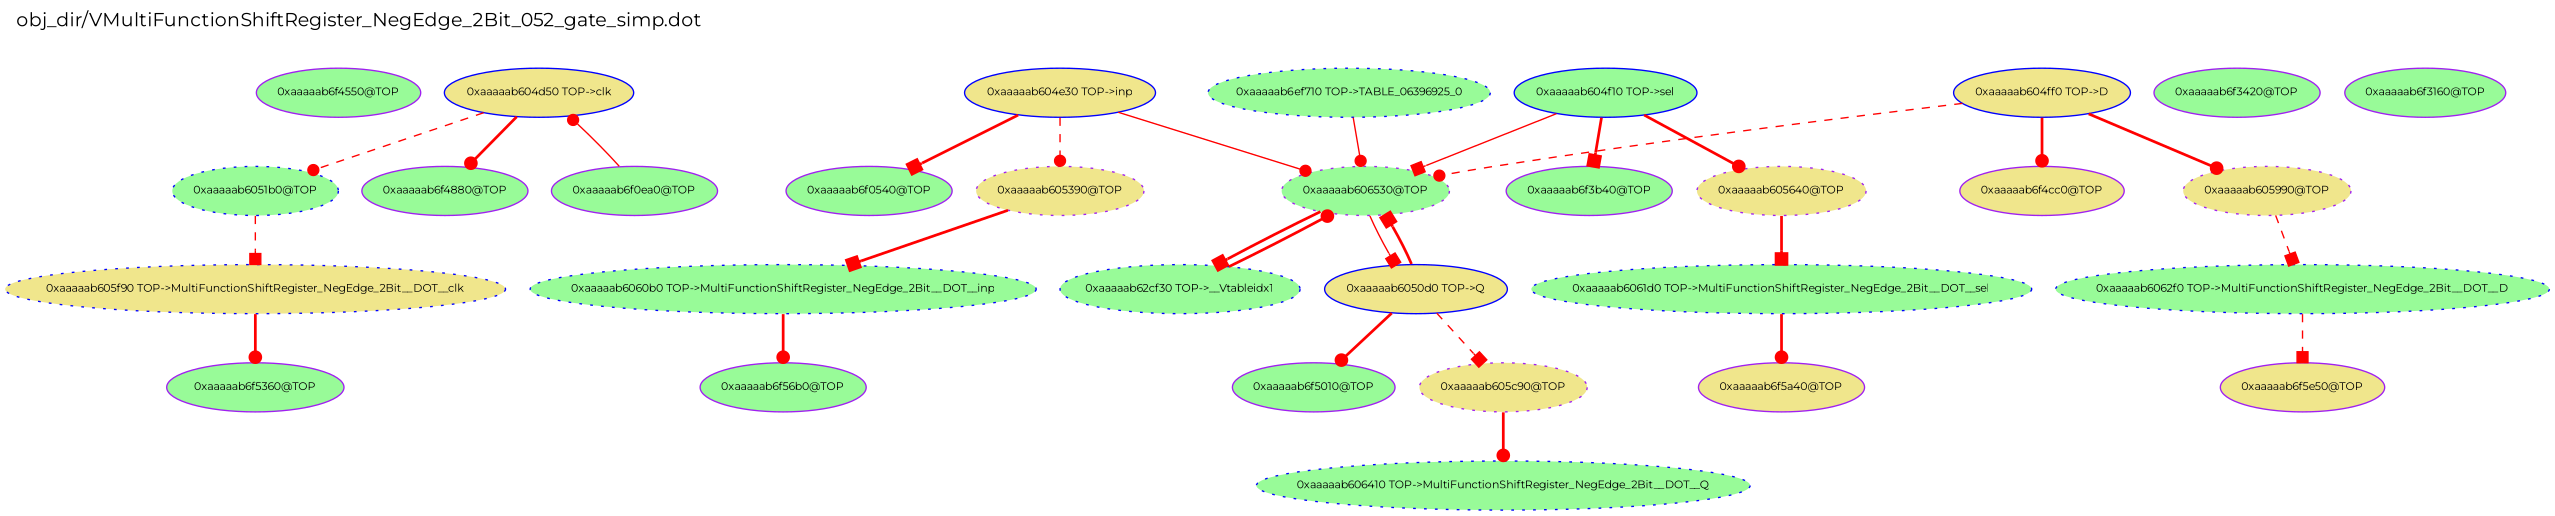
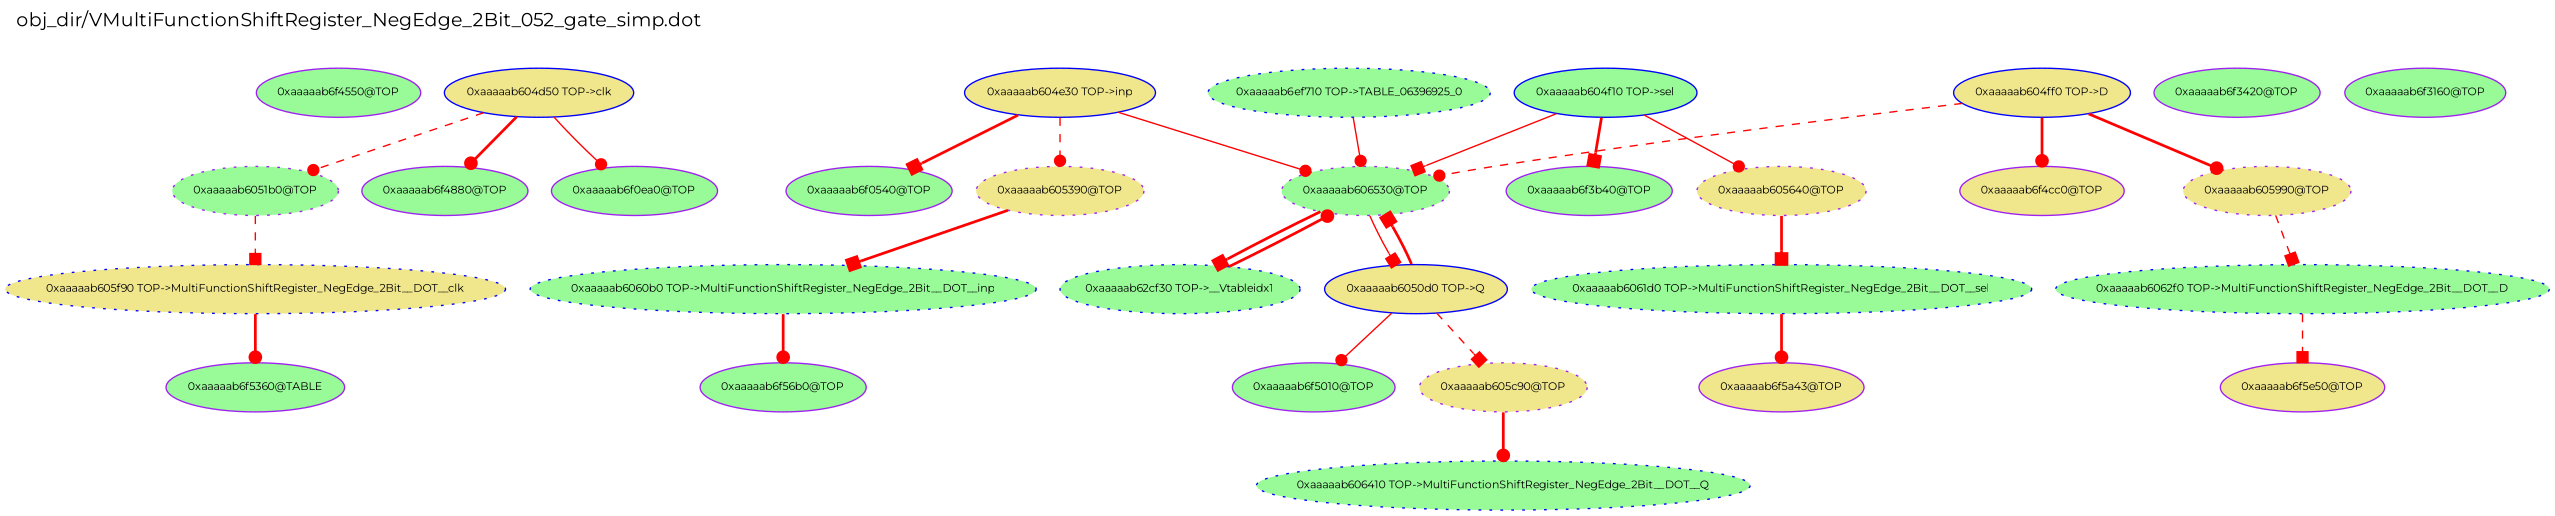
  digraph {
    fontname=Montserrat
    label="obj_dir/VMultiFunctionShiftRegister_NegEdge_2Bit_052_gate_simp.dot"
    labeljust=l
    labelloc=t
    rankdir=TB
    node [color=purple fillcolor=palegreen fontname=Montserrat fontsize=8 style=filled]
    edge [arrowhead=dot color=red fontname=Montserrat fontsize=8 style=bold weight=1]
    n1 [label="0xaaaaab6f4550@TOP"]
-   n2 [color=blue label="0xaaaaab6051b0@TOP" style="dotted,filled"]
+   n2 [label="0xaaaaab6051b0@TOP" style="dotted,filled"]
    n3 [color=blue fillcolor=khaki label="0xaaaaab605f90 TOP->MultiFunctionShiftRegister_NegEdge_2Bit__DOT__clk" style="dotted,filled"]
-   n4 [label="0xaaaaab6f5360@TOP"]
+   n4 [label="0xaaaaab6f5360@TABLE"]
    n5 [color=blue fillcolor=khaki label="0xaaaaab604d50 TOP->clk"]
    n6 [label="0xaaaaab6f4880@TOP"]
    n7 [label="0xaaaaab6f0ea0@TOP"]
    n8 [fillcolor=khaki label="0xaaaaab605390@TOP" style="dotted,filled"]
    n9 [color=blue label="0xaaaaab6060b0 TOP->MultiFunctionShiftRegister_NegEdge_2Bit__DOT__inp" style="dotted,filled"]
    n10 [label="0xaaaaab6f56b0@TOP"]
    n11 [color=blue fillcolor=khaki label="0xaaaaab604e30 TOP->inp"]
    n12 [label="0xaaaaab606530@TOP" style="dotted,filled"]
    n13 [label="0xaaaaab6f0540@TOP"]
    n14 [color=blue fillcolor=khaki label="0xaaaaab6050d0 TOP->Q"]
    n15 [color=blue label="0xaaaaab62cf30 TOP->__Vtableidx1" style="dotted,filled"]
    n16 [fillcolor=khaki label="0xaaaaab605640@TOP" style="dotted,filled"]
    n17 [color=blue label="0xaaaaab6061d0 TOP->MultiFunctionShiftRegister_NegEdge_2Bit__DOT__sel" style="dotted,filled"]
-   n18 [fillcolor=khaki label="0xaaaaab6f5a40@TOP"]
+   n18 [fillcolor=khaki label="0xaaaaab6f5a43@TOP"]
    n19 [color=blue label="0xaaaaab604f10 TOP->sel"]
    n20 [label="0xaaaaab6f3b40@TOP"]
    n21 [fillcolor=khaki label="0xaaaaab605990@TOP" style="dotted,filled"]
    n22 [color=blue label="0xaaaaab6062f0 TOP->MultiFunctionShiftRegister_NegEdge_2Bit__DOT__D" style="dotted,filled"]
    n23 [fillcolor=khaki label="0xaaaaab6f5e50@TOP"]
    n24 [color=blue fillcolor=khaki label="0xaaaaab604ff0 TOP->D"]
    n25 [fillcolor=khaki label="0xaaaaab6f4cc0@TOP"]
    n26 [fillcolor=khaki label="0xaaaaab605c90@TOP" style="dotted,filled"]
    n27 [color=blue label="0xaaaaab606410 TOP->MultiFunctionShiftRegister_NegEdge_2Bit__DOT__Q" style="dotted,filled"]
    n28 [label="0xaaaaab6f5010@TOP"]
    n29 [color=blue label="0xaaaaab6ef710 TOP->TABLE_06396925_0" style="dotted,filled"]
    n30 [label="0xaaaaab6f3420@TOP"]
    n31 [label="0xaaaaab6f3160@TOP"]
    n2 -> n3 [arrowhead=box style=dashed]
    n3 -> n4
    n5 -> n2 [style=dashed]
    n5 -> n6
-   n7 -> n5 [style=solid]
+   n5 -> n7 [style=solid]
    n8 -> n9 [arrowhead=box]
    n9 -> n10
    n11 -> n8 [style=dashed]
    n11 -> n12 [style=solid]
    n11 -> n13 [arrowhead=box]
    n12 -> n14 [arrowhead=box style=solid]
    n12 -> n15 [arrowhead=box]
    n14 -> n12 [arrowhead=box]
    n14 -> n26 [arrowhead=box style=dashed]
-   n14 -> n28
+   n14 -> n28 [style=solid]
    n15 -> n12
    n16 -> n17 [arrowhead=box]
    n17 -> n18
    n19 -> n12 [arrowhead=box style=solid]
-   n19 -> n16
+   n19 -> n16 [style=solid]
    n19 -> n20 [arrowhead=box]
    n21 -> n22 [arrowhead=box style=dashed]
    n22 -> n23 [arrowhead=box style=dashed]
    n24 -> n12 [style=dashed]
    n24 -> n21
    n24 -> n25
    n26 -> n27
    n29 -> n12 [style=solid]
  }
